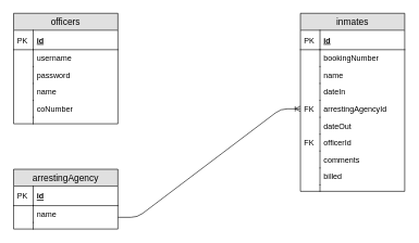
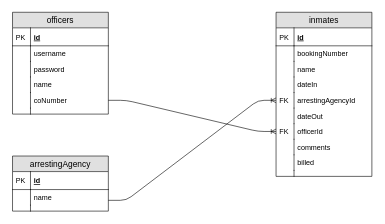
  <mxCell id="0" />
  <mxCell id="1" parent="0" />
  <mxCell id="2" value="officers" style="swimlane;fontStyle=0;childLayout=stackLayout;horizontal=1;startSize=26;fillColor=#e0e0e0;horizontalStack=0;resizeParent=1;resizeParentMax=0;resizeLast=0;collapsible=1;marginBottom=0;swimlaneFillColor=#ffffff;align=center;fontSize=14;" vertex="1" parent="1"><mxGeometry x="20" y="20" width="160" height="170" as="geometry" /></mxCell>
  <mxCell id="3" value="id" style="shape=partialRectangle;top=0;left=0;right=0;bottom=1;align=left;verticalAlign=middle;fillColor=none;spacingLeft=34;spacingRight=4;overflow=hidden;rotatable=0;points=[[0,0.5],[1,0.5]];portConstraint=eastwest;dropTarget=0;fontStyle=5;fontSize=12;" vertex="1" parent="2"><mxGeometry y="26" width="160" height="30" as="geometry" /></mxCell>
  <mxCell id="4" value="PK" style="shape=partialRectangle;top=0;left=0;bottom=0;fillColor=none;align=left;verticalAlign=middle;spacingLeft=4;spacingRight=4;overflow=hidden;rotatable=0;points=[];portConstraint=eastwest;part=1;fontSize=12;" vertex="1" connectable="0" parent="3"><mxGeometry width="30" height="30" as="geometry" /></mxCell>
  <mxCell id="5" value="username" style="shape=partialRectangle;top=0;left=0;right=0;bottom=0;align=left;verticalAlign=top;fillColor=none;spacingLeft=34;spacingRight=4;overflow=hidden;rotatable=0;points=[[0,0.5],[1,0.5]];portConstraint=eastwest;dropTarget=0;fontSize=12;" vertex="1" parent="2"><mxGeometry y="56" width="160" height="26" as="geometry" /></mxCell>
  <mxCell id="6" value="" style="shape=partialRectangle;top=0;left=0;bottom=0;fillColor=none;align=left;verticalAlign=top;spacingLeft=4;spacingRight=4;overflow=hidden;rotatable=0;points=[];portConstraint=eastwest;part=1;fontSize=12;" vertex="1" connectable="0" parent="5"><mxGeometry width="30" height="26" as="geometry" /></mxCell>
  <mxCell id="7" value="password" style="shape=partialRectangle;top=0;left=0;right=0;bottom=0;align=left;verticalAlign=top;fillColor=none;spacingLeft=34;spacingRight=4;overflow=hidden;rotatable=0;points=[[0,0.5],[1,0.5]];portConstraint=eastwest;dropTarget=0;fontSize=12;" vertex="1" parent="2"><mxGeometry y="82" width="160" height="26" as="geometry" /></mxCell>
  <mxCell id="8" value="" style="shape=partialRectangle;top=0;left=0;bottom=0;fillColor=none;align=left;verticalAlign=top;spacingLeft=4;spacingRight=4;overflow=hidden;rotatable=0;points=[];portConstraint=eastwest;part=1;fontSize=12;" vertex="1" connectable="0" parent="7"><mxGeometry width="30" height="26" as="geometry" /></mxCell>
  <mxCell id="9" value="name" style="shape=partialRectangle;top=0;left=0;right=0;bottom=0;align=left;verticalAlign=top;fillColor=none;spacingLeft=34;spacingRight=4;overflow=hidden;rotatable=0;points=[[0,0.5],[1,0.5]];portConstraint=eastwest;dropTarget=0;fontSize=12;" vertex="1" parent="2"><mxGeometry y="108" width="160" height="26" as="geometry" /></mxCell>
  <mxCell id="10" value="" style="shape=partialRectangle;top=0;left=0;bottom=0;fillColor=none;align=left;verticalAlign=top;spacingLeft=4;spacingRight=4;overflow=hidden;rotatable=0;points=[];portConstraint=eastwest;part=1;fontSize=12;" vertex="1" connectable="0" parent="9"><mxGeometry width="30" height="26" as="geometry" /></mxCell>
  <mxCell id="11" value="coNumber" style="shape=partialRectangle;top=0;left=0;right=0;bottom=0;align=left;verticalAlign=top;fillColor=none;spacingLeft=34;spacingRight=4;overflow=hidden;rotatable=0;points=[[0,0.5],[1,0.5]];portConstraint=eastwest;dropTarget=0;fontSize=12;" vertex="1" parent="2"><mxGeometry y="134" width="160" height="26" as="geometry" /></mxCell>
  <mxCell id="12" value="" style="shape=partialRectangle;top=0;left=0;bottom=0;fillColor=none;align=left;verticalAlign=top;spacingLeft=4;spacingRight=4;overflow=hidden;rotatable=0;points=[];portConstraint=eastwest;part=1;fontSize=12;" vertex="1" connectable="0" parent="11"><mxGeometry width="30" height="26" as="geometry" /></mxCell>
  <mxCell id="13" value="" style="shape=partialRectangle;top=0;left=0;right=0;bottom=0;align=left;verticalAlign=top;fillColor=none;spacingLeft=34;spacingRight=4;overflow=hidden;rotatable=0;points=[[0,0.5],[1,0.5]];portConstraint=eastwest;dropTarget=0;fontSize=12;" vertex="1" parent="2"><mxGeometry y="160" width="160" height="10" as="geometry" /></mxCell>
  <mxCell id="14" value="" style="shape=partialRectangle;top=0;left=0;bottom=0;fillColor=none;align=left;verticalAlign=top;spacingLeft=4;spacingRight=4;overflow=hidden;rotatable=0;points=[];portConstraint=eastwest;part=1;fontSize=12;" vertex="1" connectable="0" parent="13"><mxGeometry width="30" height="10" as="geometry" /></mxCell>
  <mxCell id="15" value="inmates" style="swimlane;fontStyle=0;childLayout=stackLayout;horizontal=1;startSize=26;fillColor=#e0e0e0;horizontalStack=0;resizeParent=1;resizeParentMax=0;resizeLast=0;collapsible=1;marginBottom=0;swimlaneFillColor=#ffffff;align=center;fontSize=14;" vertex="1" parent="1"><mxGeometry x="460" y="20" width="160" height="274" as="geometry" /></mxCell>
  <mxCell id="16" value="id" style="shape=partialRectangle;top=0;left=0;right=0;bottom=1;align=left;verticalAlign=middle;fillColor=none;spacingLeft=34;spacingRight=4;overflow=hidden;rotatable=0;points=[[0,0.5],[1,0.5]];portConstraint=eastwest;dropTarget=0;fontStyle=5;fontSize=12;" vertex="1" parent="15"><mxGeometry y="26" width="160" height="30" as="geometry" /></mxCell>
  <mxCell id="17" value="PK" style="shape=partialRectangle;top=0;left=0;bottom=0;fillColor=none;align=left;verticalAlign=middle;spacingLeft=4;spacingRight=4;overflow=hidden;rotatable=0;points=[];portConstraint=eastwest;part=1;fontSize=12;" vertex="1" connectable="0" parent="16"><mxGeometry width="30" height="30" as="geometry" /></mxCell>
  <mxCell id="18" value="bookingNumber" style="shape=partialRectangle;top=0;left=0;right=0;bottom=0;align=left;verticalAlign=top;fillColor=none;spacingLeft=34;spacingRight=4;overflow=hidden;rotatable=0;points=[[0,0.5],[1,0.5]];portConstraint=eastwest;dropTarget=0;fontSize=12;" vertex="1" parent="15"><mxGeometry y="56" width="160" height="26" as="geometry" /></mxCell>
  <mxCell id="19" value="" style="shape=partialRectangle;top=0;left=0;bottom=0;fillColor=none;align=left;verticalAlign=top;spacingLeft=4;spacingRight=4;overflow=hidden;rotatable=0;points=[];portConstraint=eastwest;part=1;fontSize=12;" vertex="1" connectable="0" parent="18"><mxGeometry width="30" height="26" as="geometry" /></mxCell>
  <mxCell id="20" value="name" style="shape=partialRectangle;top=0;left=0;right=0;bottom=0;align=left;verticalAlign=top;fillColor=none;spacingLeft=34;spacingRight=4;overflow=hidden;rotatable=0;points=[[0,0.5],[1,0.5]];portConstraint=eastwest;dropTarget=0;fontSize=12;" vertex="1" parent="15"><mxGeometry y="82" width="160" height="26" as="geometry" /></mxCell>
  <mxCell id="21" value="" style="shape=partialRectangle;top=0;left=0;bottom=0;fillColor=none;align=left;verticalAlign=top;spacingLeft=4;spacingRight=4;overflow=hidden;rotatable=0;points=[];portConstraint=eastwest;part=1;fontSize=12;" vertex="1" connectable="0" parent="20"><mxGeometry width="30" height="26" as="geometry" /></mxCell>
  <mxCell id="22" value="dateIn" style="shape=partialRectangle;top=0;left=0;right=0;bottom=0;align=left;verticalAlign=top;fillColor=none;spacingLeft=34;spacingRight=4;overflow=hidden;rotatable=0;points=[[0,0.5],[1,0.5]];portConstraint=eastwest;dropTarget=0;fontSize=12;" vertex="1" parent="15"><mxGeometry y="108" width="160" height="26" as="geometry" /></mxCell>
  <mxCell id="23" value="" style="shape=partialRectangle;top=0;left=0;bottom=0;fillColor=none;align=left;verticalAlign=top;spacingLeft=4;spacingRight=4;overflow=hidden;rotatable=0;points=[];portConstraint=eastwest;part=1;fontSize=12;" vertex="1" connectable="0" parent="22"><mxGeometry width="30" height="26" as="geometry" /></mxCell>
  <mxCell id="24" value="arrestingAgencyId" style="shape=partialRectangle;top=0;left=0;right=0;bottom=0;align=left;verticalAlign=top;fillColor=none;spacingLeft=34;spacingRight=4;overflow=hidden;rotatable=0;points=[[0,0.5],[1,0.5]];portConstraint=eastwest;dropTarget=0;fontSize=12;" vertex="1" parent="15"><mxGeometry y="134" width="160" height="26" as="geometry" /></mxCell>
  <mxCell id="25" value="FK" style="shape=partialRectangle;top=0;left=0;bottom=0;fillColor=none;align=left;verticalAlign=top;spacingLeft=4;spacingRight=4;overflow=hidden;rotatable=0;points=[];portConstraint=eastwest;part=1;fontSize=12;" vertex="1" connectable="0" parent="24"><mxGeometry width="30" height="26" as="geometry" /></mxCell>
  <mxCell id="26" value="dateOut" style="shape=partialRectangle;top=0;left=0;right=0;bottom=0;align=left;verticalAlign=top;fillColor=none;spacingLeft=34;spacingRight=4;overflow=hidden;rotatable=0;points=[[0,0.5],[1,0.5]];portConstraint=eastwest;dropTarget=0;fontSize=12;" vertex="1" parent="15"><mxGeometry y="160" width="160" height="26" as="geometry" /></mxCell>
  <mxCell id="27" value="" style="shape=partialRectangle;top=0;left=0;bottom=0;fillColor=none;align=left;verticalAlign=top;spacingLeft=4;spacingRight=4;overflow=hidden;rotatable=0;points=[];portConstraint=eastwest;part=1;fontSize=12;" vertex="1" connectable="0" parent="26"><mxGeometry width="30" height="26" as="geometry" /></mxCell>
  <mxCell id="28" value="officerId" style="shape=partialRectangle;top=0;left=0;right=0;bottom=0;align=left;verticalAlign=top;fillColor=none;spacingLeft=34;spacingRight=4;overflow=hidden;rotatable=0;points=[[0,0.5],[1,0.5]];portConstraint=eastwest;dropTarget=0;fontSize=12;" vertex="1" parent="15"><mxGeometry y="186" width="160" height="26" as="geometry" /></mxCell>
  <mxCell id="29" value="FK" style="shape=partialRectangle;top=0;left=0;bottom=0;fillColor=none;align=left;verticalAlign=top;spacingLeft=4;spacingRight=4;overflow=hidden;rotatable=0;points=[];portConstraint=eastwest;part=1;fontSize=12;" vertex="1" connectable="0" parent="28"><mxGeometry width="30" height="26" as="geometry" /></mxCell>
  <mxCell id="30" value="comments" style="shape=partialRectangle;top=0;left=0;right=0;bottom=0;align=left;verticalAlign=top;fillColor=none;spacingLeft=34;spacingRight=4;overflow=hidden;rotatable=0;points=[[0,0.5],[1,0.5]];portConstraint=eastwest;dropTarget=0;fontSize=12;" vertex="1" parent="15"><mxGeometry y="212" width="160" height="26" as="geometry" /></mxCell>
  <mxCell id="31" value="" style="shape=partialRectangle;top=0;left=0;bottom=0;fillColor=none;align=left;verticalAlign=top;spacingLeft=4;spacingRight=4;overflow=hidden;rotatable=0;points=[];portConstraint=eastwest;part=1;fontSize=12;" vertex="1" connectable="0" parent="30"><mxGeometry width="30" height="26" as="geometry" /></mxCell>
  <mxCell id="32" value="billed" style="shape=partialRectangle;top=0;left=0;right=0;bottom=0;align=left;verticalAlign=top;fillColor=none;spacingLeft=34;spacingRight=4;overflow=hidden;rotatable=0;points=[[0,0.5],[1,0.5]];portConstraint=eastwest;dropTarget=0;fontSize=12;" vertex="1" parent="15"><mxGeometry y="238" width="160" height="26" as="geometry" /></mxCell>
  <mxCell id="33" value="" style="shape=partialRectangle;top=0;left=0;bottom=0;fillColor=none;align=left;verticalAlign=top;spacingLeft=4;spacingRight=4;overflow=hidden;rotatable=0;points=[];portConstraint=eastwest;part=1;fontSize=12;" vertex="1" connectable="0" parent="32"><mxGeometry width="30" height="26" as="geometry" /></mxCell>
  <mxCell id="34" value="" style="shape=partialRectangle;top=0;left=0;right=0;bottom=0;align=left;verticalAlign=top;fillColor=none;spacingLeft=34;spacingRight=4;overflow=hidden;rotatable=0;points=[[0,0.5],[1,0.5]];portConstraint=eastwest;dropTarget=0;fontSize=12;" vertex="1" parent="15"><mxGeometry y="264" width="160" height="10" as="geometry" /></mxCell>
  <mxCell id="35" value="" style="shape=partialRectangle;top=0;left=0;bottom=0;fillColor=none;align=left;verticalAlign=top;spacingLeft=4;spacingRight=4;overflow=hidden;rotatable=0;points=[];portConstraint=eastwest;part=1;fontSize=12;" vertex="1" connectable="0" parent="34"><mxGeometry width="30" height="10" as="geometry" /></mxCell>
  <mxCell id="36" value="arrestingAgency" style="swimlane;fontStyle=0;childLayout=stackLayout;horizontal=1;startSize=26;fillColor=#e0e0e0;horizontalStack=0;resizeParent=1;resizeParentMax=0;resizeLast=0;collapsible=1;marginBottom=0;swimlaneFillColor=#ffffff;align=center;fontSize=14;" vertex="1" parent="1"><mxGeometry x="20" y="260" width="160" height="92" as="geometry" /></mxCell>
  <mxCell id="37" value="id" style="shape=partialRectangle;top=0;left=0;right=0;bottom=1;align=left;verticalAlign=middle;fillColor=none;spacingLeft=34;spacingRight=4;overflow=hidden;rotatable=0;points=[[0,0.5],[1,0.5]];portConstraint=eastwest;dropTarget=0;fontStyle=5;fontSize=12;" vertex="1" parent="36"><mxGeometry y="26" width="160" height="30" as="geometry" /></mxCell>
  <mxCell id="38" value="PK" style="shape=partialRectangle;top=0;left=0;bottom=0;fillColor=none;align=left;verticalAlign=middle;spacingLeft=4;spacingRight=4;overflow=hidden;rotatable=0;points=[];portConstraint=eastwest;part=1;fontSize=12;" vertex="1" connectable="0" parent="37"><mxGeometry width="30" height="30" as="geometry" /></mxCell>
  <mxCell id="39" value="name" style="shape=partialRectangle;top=0;left=0;right=0;bottom=0;align=left;verticalAlign=top;fillColor=none;spacingLeft=34;spacingRight=4;overflow=hidden;rotatable=0;points=[[0,0.5],[1,0.5]];portConstraint=eastwest;dropTarget=0;fontSize=12;" vertex="1" parent="36"><mxGeometry y="56" width="160" height="26" as="geometry" /></mxCell>
  <mxCell id="40" value="" style="shape=partialRectangle;top=0;left=0;bottom=0;fillColor=none;align=left;verticalAlign=top;spacingLeft=4;spacingRight=4;overflow=hidden;rotatable=0;points=[];portConstraint=eastwest;part=1;fontSize=12;" vertex="1" connectable="0" parent="39"><mxGeometry width="30" height="26" as="geometry" /></mxCell>
  <mxCell id="41" value="" style="shape=partialRectangle;top=0;left=0;right=0;bottom=0;align=left;verticalAlign=top;fillColor=none;spacingLeft=34;spacingRight=4;overflow=hidden;rotatable=0;points=[[0,0.5],[1,0.5]];portConstraint=eastwest;dropTarget=0;fontSize=12;" vertex="1" parent="36"><mxGeometry y="82" width="160" height="10" as="geometry" /></mxCell>
  <mxCell id="42" value="" style="shape=partialRectangle;top=0;left=0;bottom=0;fillColor=none;align=left;verticalAlign=top;spacingLeft=4;spacingRight=4;overflow=hidden;rotatable=0;points=[];portConstraint=eastwest;part=1;fontSize=12;" vertex="1" connectable="0" parent="41"><mxGeometry width="30" height="10" as="geometry" /></mxCell>
+ <mxCell id="43" value="" style="edgeStyle=entityRelationEdgeStyle;fontSize=12;html=1;endArrow=ERoneToMany;entryX=0;entryY=0.5;entryDx=0;entryDy=0;exitX=1;exitY=0.5;exitDx=0;exitDy=0;" edge="1" parent="1" source="11" target="28"><mxGeometry width="100" height="100" relative="1" as="geometry"><mxPoint x="210" y="167" as="sourcePoint" /><mxPoint x="310" y="67" as="targetPoint" /></mxGeometry></mxCell>
  <mxCell id="44" value="" style="edgeStyle=entityRelationEdgeStyle;fontSize=12;html=1;endArrow=ERoneToMany;entryX=0;entryY=0.5;entryDx=0;entryDy=0;" edge="1" parent="1" target="24"><mxGeometry width="100" height="100" relative="1" as="geometry"><mxPoint x="180" y="334" as="sourcePoint" /><mxPoint x="280" y="234" as="targetPoint" /></mxGeometry></mxCell>
